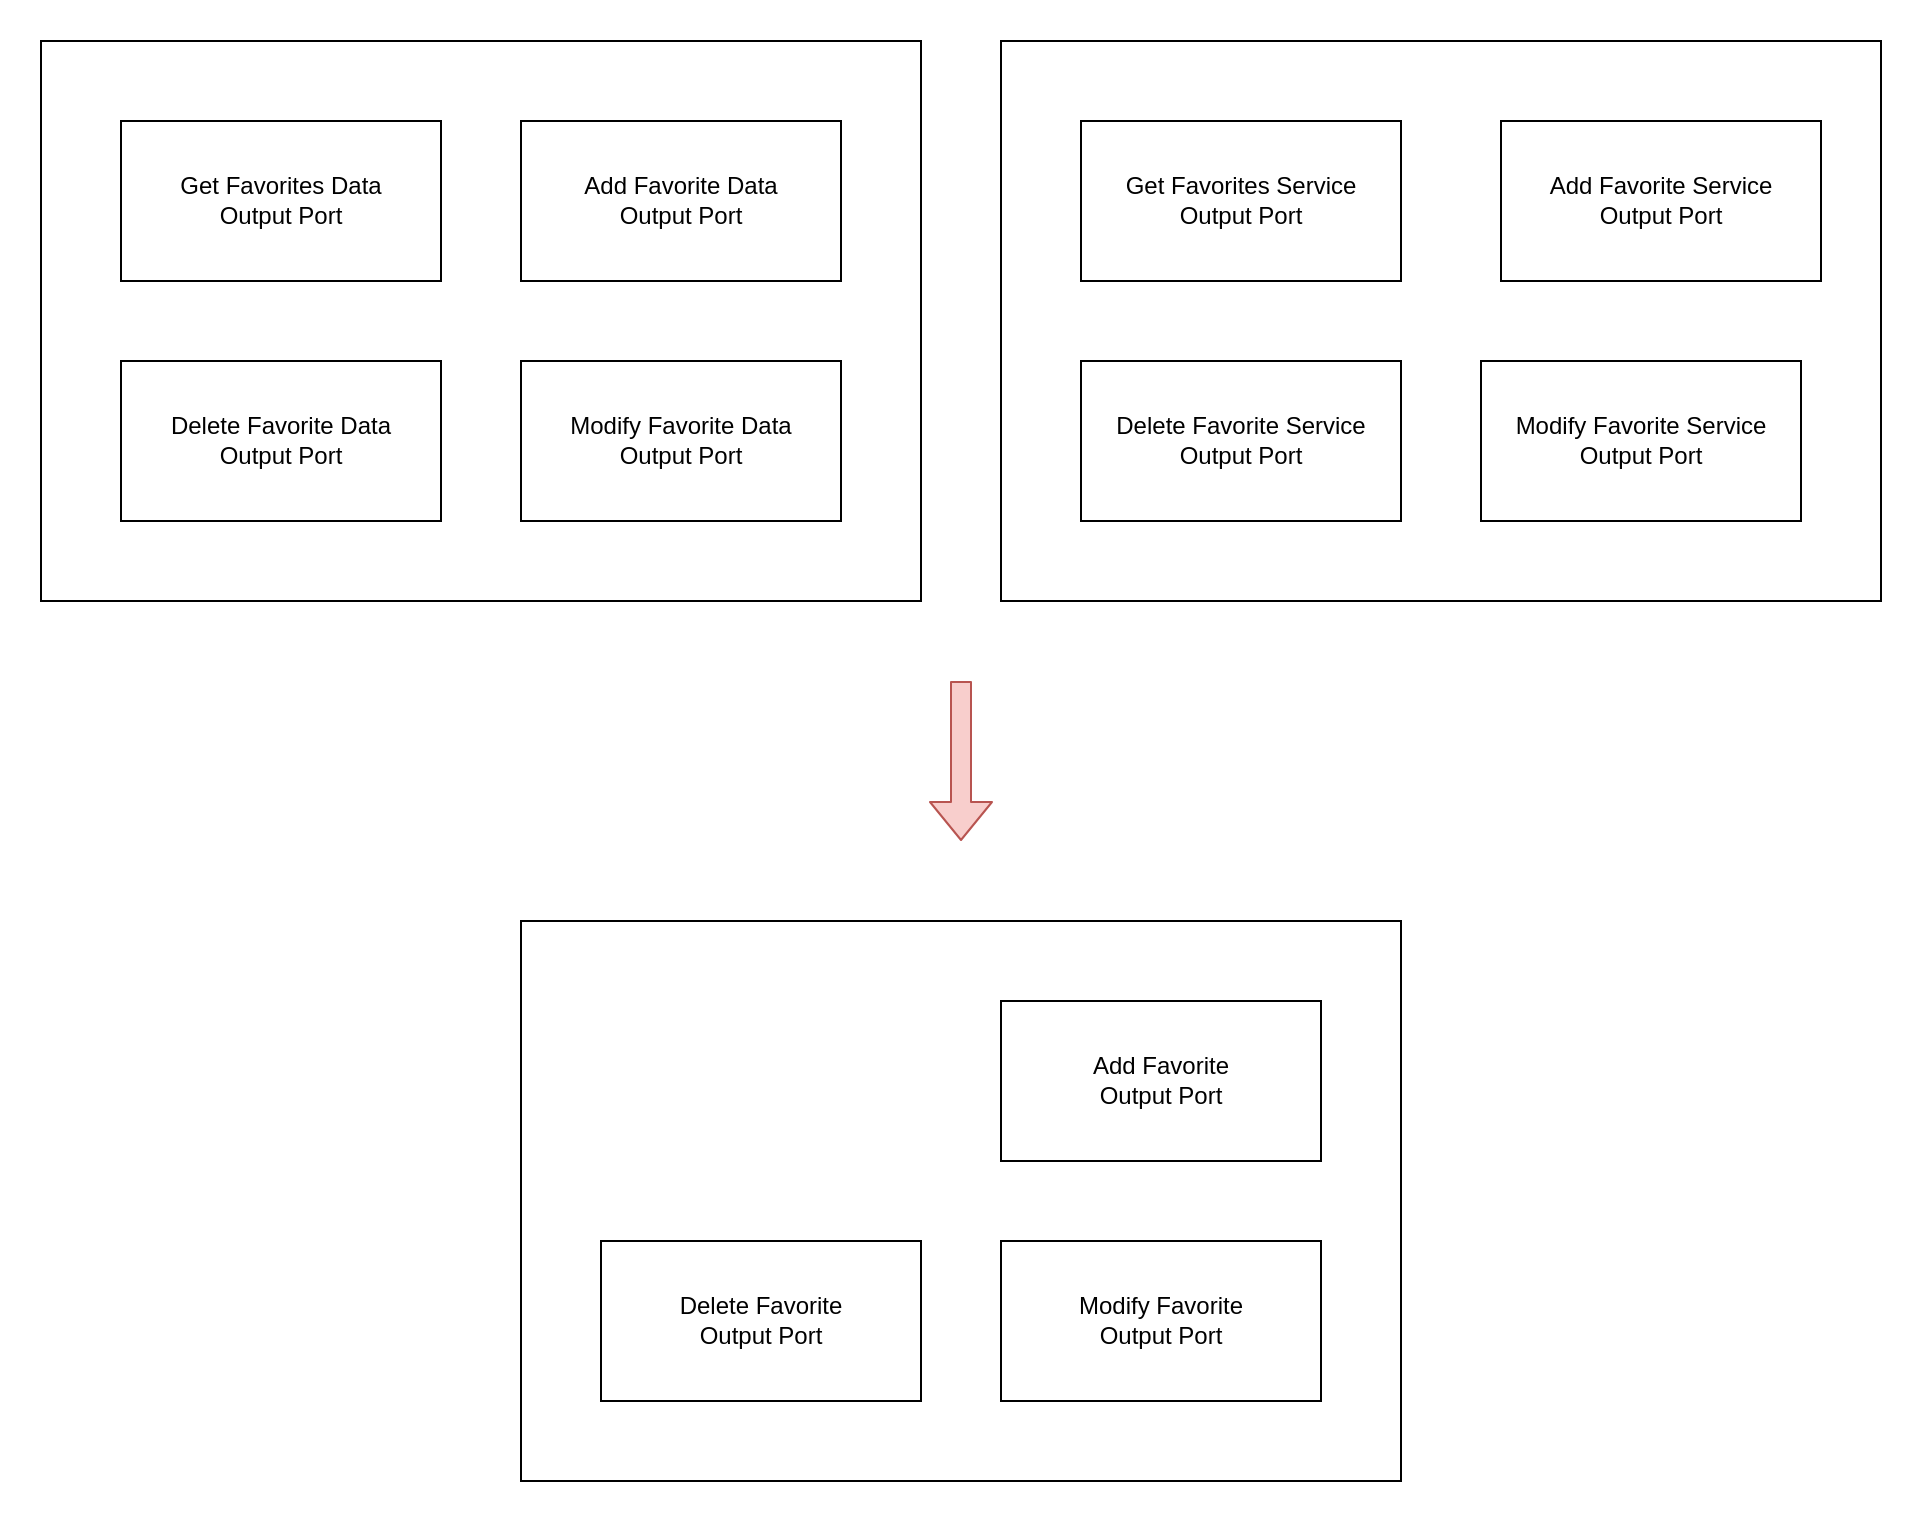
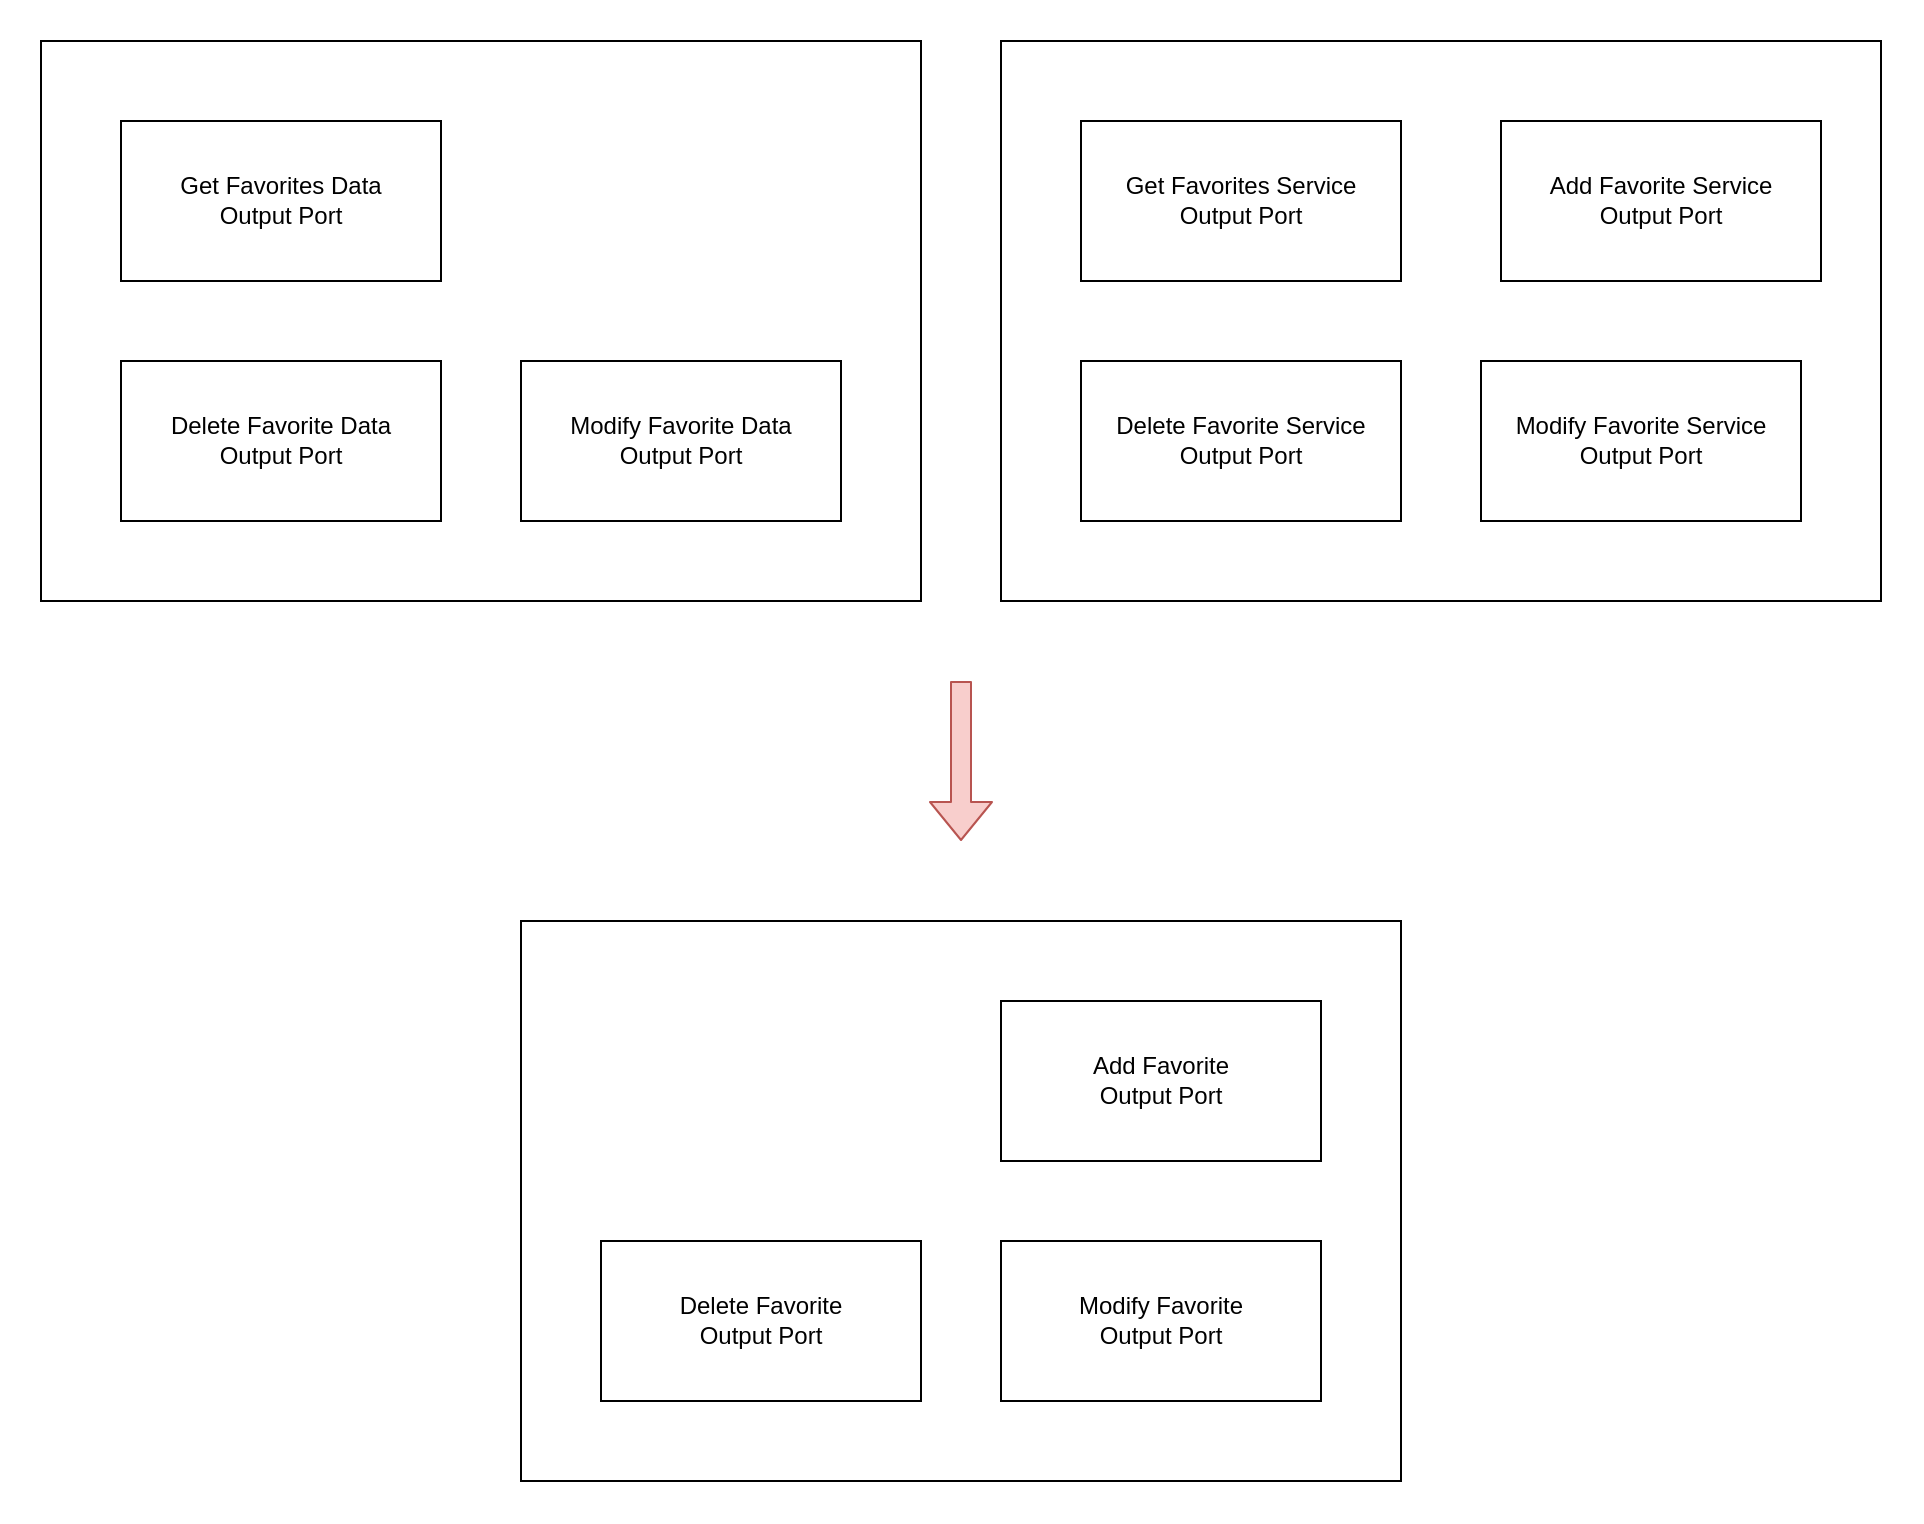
  <mxCell id="0" />
  <mxCell id="1" parent="0" />
  <mxCell id="2" value="" style="rounded=0;whiteSpace=wrap;html=1;" vertex="1" parent="1"><mxGeometry x="260" y="460" width="440" height="280" as="geometry" /></mxCell>
  <mxCell id="3" value="" style="rounded=0;whiteSpace=wrap;html=1;" vertex="1" parent="1"><mxGeometry x="500" y="20" width="440" height="280" as="geometry" /></mxCell>
  <mxCell id="4" value="" style="rounded=0;whiteSpace=wrap;html=1;" vertex="1" parent="1"><mxGeometry x="20" y="20" width="440" height="280" as="geometry" /></mxCell>
  <mxCell id="5" value="Get Favorites Data&lt;br&gt;Output Port" style="html=1;" vertex="1" parent="1"><mxGeometry x="60" y="60" width="160" height="80" as="geometry" /></mxCell>
  <mxCell id="6" value="Delete Favorite Data&lt;br&gt;Output Port" style="html=1;" vertex="1" parent="1"><mxGeometry x="60" y="180" width="160" height="80" as="geometry" /></mxCell>
- <mxCell id="7" value="Add Favorite Data&lt;br&gt;Output Port" style="html=1;" vertex="1" parent="1"><mxGeometry x="260" y="60" width="160" height="80" as="geometry" /></mxCell>
  <mxCell id="8" value="Modify Favorite Data&lt;br&gt;Output Port" style="html=1;" vertex="1" parent="1"><mxGeometry x="260" y="180" width="160" height="80" as="geometry" /></mxCell>
  <mxCell id="9" value="Get Favorites Service&lt;br&gt;Output Port" style="html=1;" vertex="1" parent="1"><mxGeometry x="540" y="60" width="160" height="80" as="geometry" /></mxCell>
  <mxCell id="10" value="Delete Favorite Service&lt;br&gt;Output Port" style="html=1;" vertex="1" parent="1"><mxGeometry x="540" y="180" width="160" height="80" as="geometry" /></mxCell>
  <mxCell id="11" value="Add Favorite Service&lt;br&gt;Output Port" style="html=1;" vertex="1" parent="1"><mxGeometry x="750" y="60" width="160" height="80" as="geometry" /></mxCell>
  <mxCell id="12" value="Modify Favorite Service&lt;br&gt;Output Port" style="html=1;" vertex="1" parent="1"><mxGeometry x="740" y="180" width="160" height="80" as="geometry" /></mxCell>
  <mxCell id="13" value="" style="shape=flexArrow;endArrow=classic;html=1;fillColor=#f8cecc;strokeColor=#b85450;" edge="1" parent="1"><mxGeometry width="50" height="50" relative="1" as="geometry"><mxPoint x="480" y="340" as="sourcePoint" /><mxPoint x="480" y="420" as="targetPoint" /></mxGeometry></mxCell>
  <mxCell id="14" value="Add Favorite&lt;br&gt;Output Port" style="html=1;" vertex="1" parent="1"><mxGeometry x="500" y="500" width="160" height="80" as="geometry" /></mxCell>
  <mxCell id="15" value="Delete Favorite&lt;br&gt;Output Port" style="html=1;" vertex="1" parent="1"><mxGeometry x="300" y="620" width="160" height="80" as="geometry" /></mxCell>
  <mxCell id="16" value="Modify Favorite&lt;br&gt;Output Port" style="html=1;" vertex="1" parent="1"><mxGeometry x="500" y="620" width="160" height="80" as="geometry" /></mxCell>
